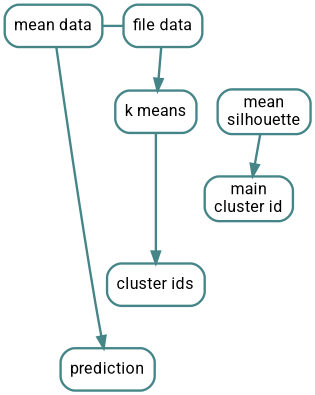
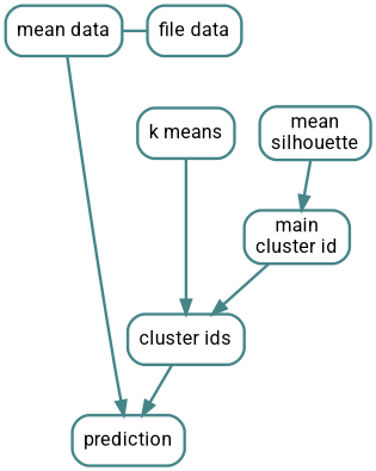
  digraph {
    node [color="#458588" fontname=Roboto penwidth=2.0 shape=box style=rounded]
    edge [color="#458588" penwidth=2.0]
    n1 [label="file data"]
    n2 [label="mean data"]
    n3 [label="k means"]
    n4 [label="mean\nsilhouette"]
    prediction
    n6 [label="cluster ids"]
    n7 [label="main\ncluster id"]
    subgraph sub_1 {
      rank=same
      n1
      n2
    }
    subgraph sub_2 {
      rank=same
      n3
      n4
    }
-   n1 -> n3
    n2 -> n1 [dir=none]
    n2 -> prediction
    n3 -> n6
    n4 -> n7
+   n6 -> prediction
+   n7 -> n6
  }
